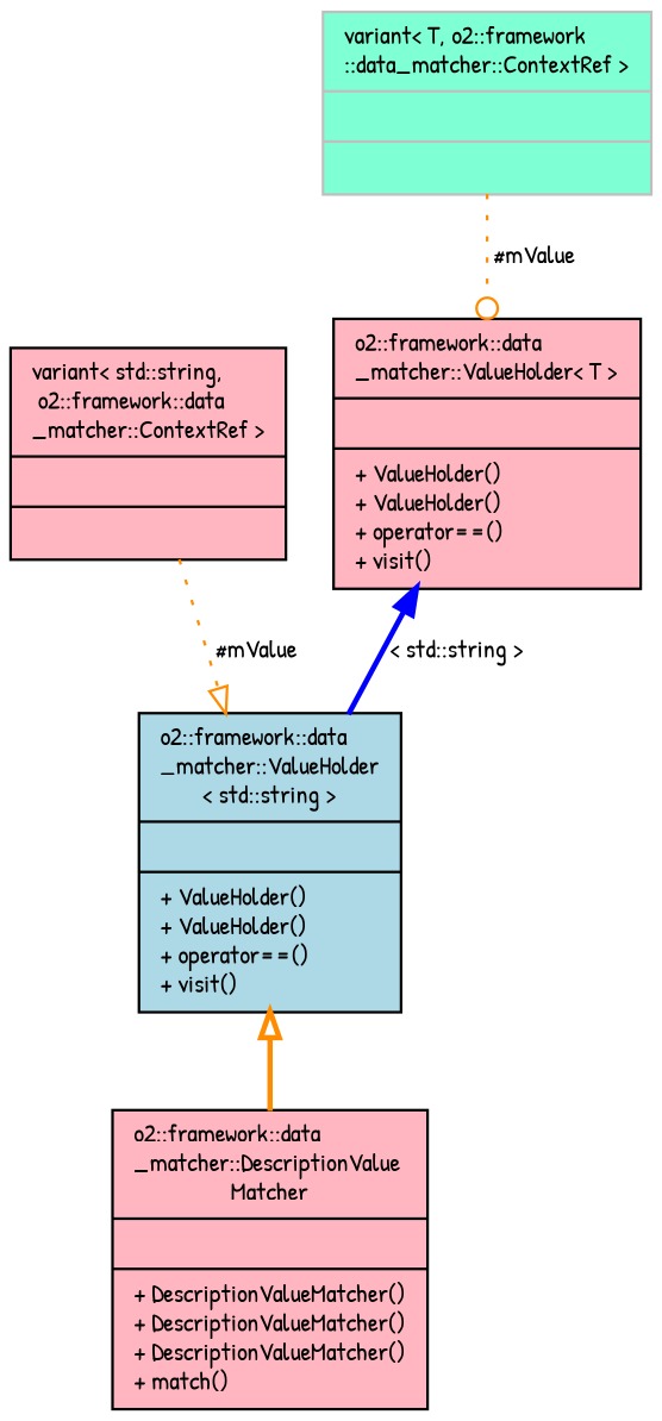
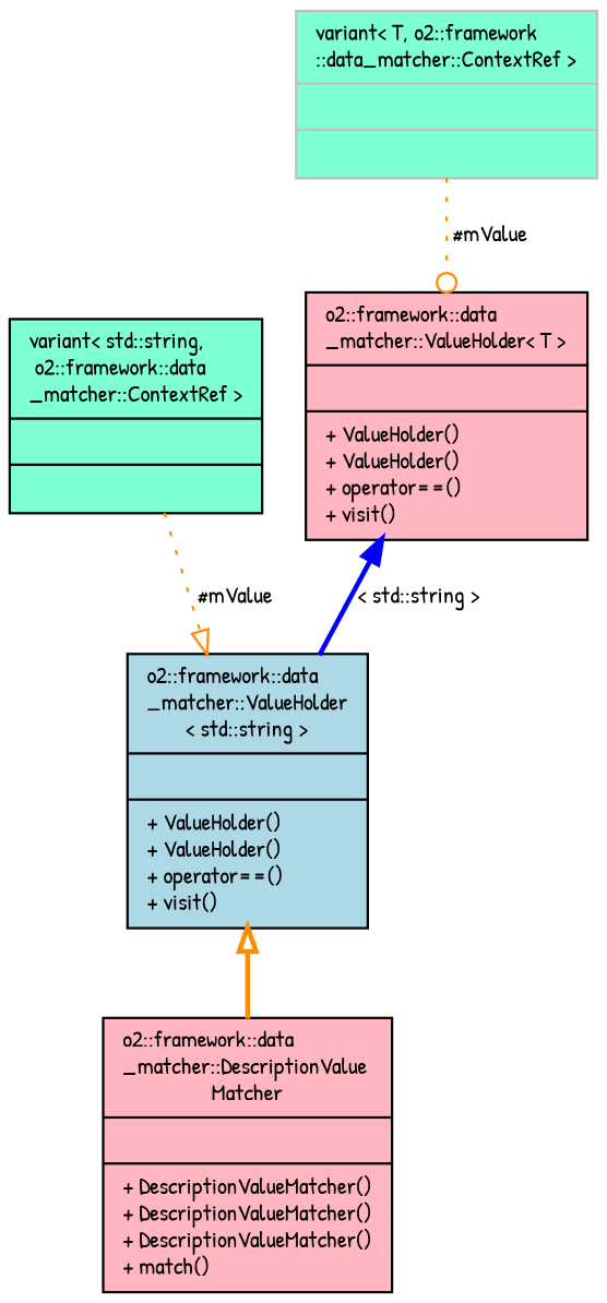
  digraph {
    fontname="Patrick Hand"
    node [color=black fillcolor=lightpink fontname="Patrick Hand" fontsize=10 shape=record style=filled]
    edge [color=darkorange fontname="Patrick Hand" fontsize=10 labelfontname=Helvetica labelfontsize=10 style=bold]
    n1 [fontcolor=black height=0.2 label="{o2::framework::data\l_matcher::DescriptionValue\lMatcher\n||+ DescriptionValueMatcher()\l+ DescriptionValueMatcher()\l+ DescriptionValueMatcher()\l+ match()\l}" width=0.4]
    n2 [height=0.2 label="{o2::framework::data\l_matcher::ValueHolder\l\< std::string \>\n||+ ValueHolder()\l+ ValueHolder()\l+ operator==()\l+ visit()\l}" width=0.4 fillcolor=lightblue]
-   n3 [height=0.2 label="{variant\< std::string,\l o2::framework::data\l_matcher::ContextRef \>\n||}" width=0.4]
+   n3 [height=0.2 label="{variant\< std::string,\l o2::framework::data\l_matcher::ContextRef \>\n||}" width=0.4 fillcolor=aquamarine]
    n4 [height=0.2 label="{o2::framework::data\l_matcher::ValueHolder\< T \>\n||+ ValueHolder()\l+ ValueHolder()\l+ operator==()\l+ visit()\l}" width=0.4]
    n5 [color=grey75 height=0.2 label="{variant\< T, o2::framework\l::data_matcher::ContextRef \>\n||}" width=0.4 fillcolor=aquamarine]
    n2 -> n1 [arrowtail=onormal dir=back]
    n3 -> n2 [arrowhead=onormal label=" #mValue" style=dotted]
    n4 -> n2 [color=blue dir=back label=" \< std::string \>"]
    n5 -> n4 [arrowhead=odot label=" #mValue" style=dotted]
  }
